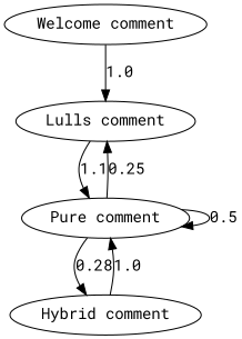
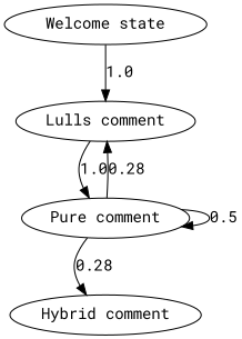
  digraph {
    fontname="Roboto Mono"
    node [fontname="Roboto Mono"]
    edge [fontname="Roboto Mono"]
-   "Welcome state" [label="Welcome comment"]
+   "Welcome state"
    "Lulls comment"
    "Pure comment"
    "Hybrid comment"
    "Welcome state" -> "Lulls comment" [label=1.0]
-   "Lulls comment" -> "Pure comment" [label=1.1]
-   "Pure comment" -> "Lulls comment" [label=0.25]
+   "Lulls comment" -> "Pure comment" [label=1.0]
+   "Pure comment" -> "Lulls comment" [label=0.28]
    "Pure comment" -> "Pure comment" [label=0.5]
    "Pure comment" -> "Hybrid comment" [label=0.28]
-   "Hybrid comment" -> "Pure comment" [label=1.0]
  }
